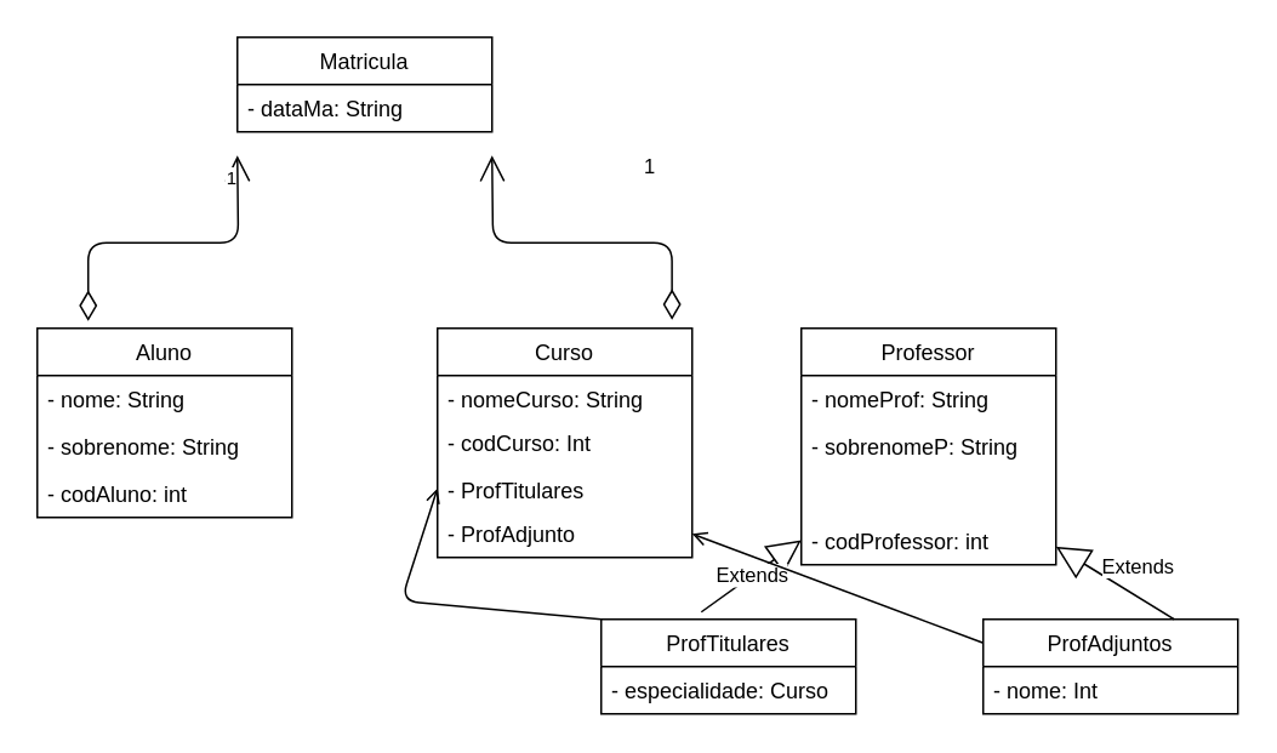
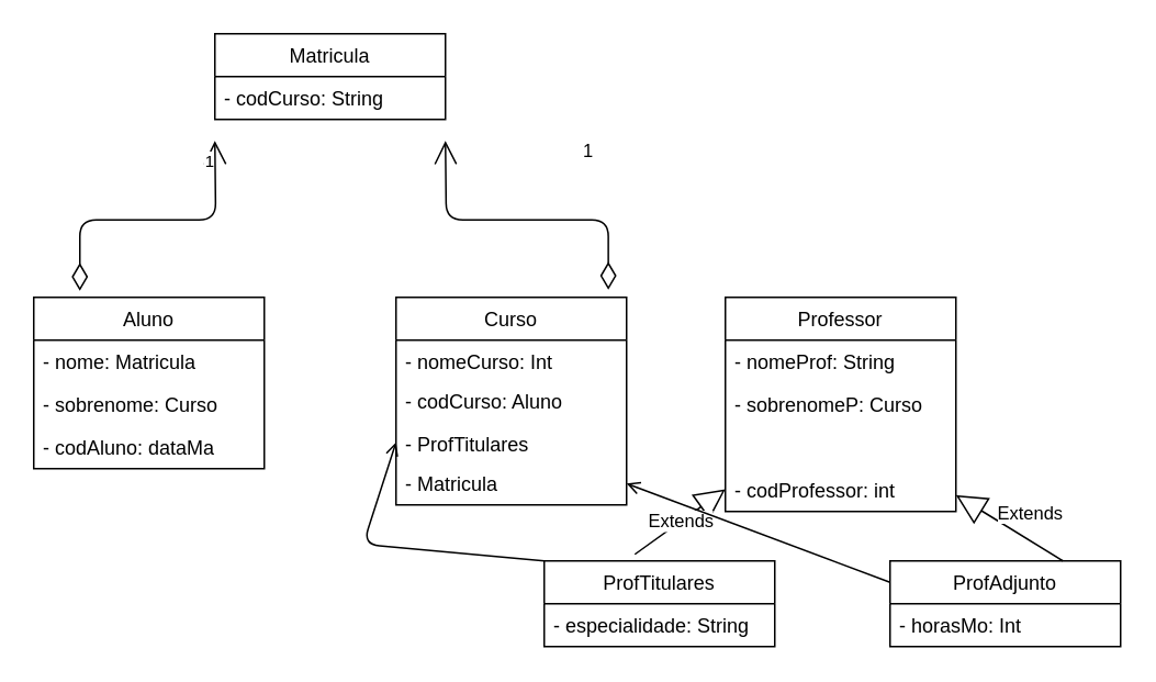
  <mxCell id="0" />
  <mxCell id="1" parent="0" />
  <mxCell id="2" value="Aluno" style="swimlane;fontStyle=0;childLayout=stackLayout;horizontal=1;startSize=26;fillColor=none;horizontalStack=0;resizeParent=1;resizeParentMax=0;resizeLast=0;collapsible=1;marginBottom=0;" vertex="1" parent="1"><mxGeometry x="20" y="180" width="140" height="104" as="geometry" /></mxCell>
- <mxCell id="3" value="- nome: String" style="text;strokeColor=none;fillColor=none;align=left;verticalAlign=top;spacingLeft=4;spacingRight=4;overflow=hidden;rotatable=0;points=[[0,0.5],[1,0.5]];portConstraint=eastwest;" vertex="1" parent="2"><mxGeometry y="26" width="140" height="26" as="geometry" /></mxCell>
- <mxCell id="4" value="- sobrenome: String" style="text;strokeColor=none;fillColor=none;align=left;verticalAlign=top;spacingLeft=4;spacingRight=4;overflow=hidden;rotatable=0;points=[[0,0.5],[1,0.5]];portConstraint=eastwest;" vertex="1" parent="2"><mxGeometry y="52" width="140" height="26" as="geometry" /></mxCell>
- <mxCell id="5" value="- codAluno: int" style="text;strokeColor=none;fillColor=none;align=left;verticalAlign=top;spacingLeft=4;spacingRight=4;overflow=hidden;rotatable=0;points=[[0,0.5],[1,0.5]];portConstraint=eastwest;" vertex="1" parent="2"><mxGeometry y="78" width="140" height="26" as="geometry" /></mxCell>
+ <mxCell id="3" value="- nome: Matricula" style="text;strokeColor=none;fillColor=none;align=left;verticalAlign=top;spacingLeft=4;spacingRight=4;overflow=hidden;rotatable=0;points=[[0,0.5],[1,0.5]];portConstraint=eastwest;" vertex="1" parent="2"><mxGeometry y="26" width="140" height="26" as="geometry" /></mxCell>
+ <mxCell id="4" value="- sobrenome: Curso" style="text;strokeColor=none;fillColor=none;align=left;verticalAlign=top;spacingLeft=4;spacingRight=4;overflow=hidden;rotatable=0;points=[[0,0.5],[1,0.5]];portConstraint=eastwest;" vertex="1" parent="2"><mxGeometry y="52" width="140" height="26" as="geometry" /></mxCell>
+ <mxCell id="5" value="- codAluno: dataMa" style="text;strokeColor=none;fillColor=none;align=left;verticalAlign=top;spacingLeft=4;spacingRight=4;overflow=hidden;rotatable=0;points=[[0,0.5],[1,0.5]];portConstraint=eastwest;" vertex="1" parent="2"><mxGeometry y="78" width="140" height="26" as="geometry" /></mxCell>
  <mxCell id="6" value="Curso" style="swimlane;fontStyle=0;childLayout=stackLayout;horizontal=1;startSize=26;fillColor=none;horizontalStack=0;resizeParent=1;resizeParentMax=0;resizeLast=0;collapsible=1;marginBottom=0;" vertex="1" parent="1"><mxGeometry x="240" y="180" width="140" height="126" as="geometry" /></mxCell>
- <mxCell id="7" value="- nomeCurso: String" style="text;strokeColor=none;fillColor=none;align=left;verticalAlign=top;spacingLeft=4;spacingRight=4;overflow=hidden;rotatable=0;points=[[0,0.5],[1,0.5]];portConstraint=eastwest;" vertex="1" parent="6"><mxGeometry y="26" width="140" height="24" as="geometry" /></mxCell>
- <mxCell id="8" value="- codCurso: Int" style="text;strokeColor=none;fillColor=none;align=left;verticalAlign=top;spacingLeft=4;spacingRight=4;overflow=hidden;rotatable=0;points=[[0,0.5],[1,0.5]];portConstraint=eastwest;" vertex="1" parent="6"><mxGeometry y="50" width="140" height="26" as="geometry" /></mxCell>
+ <mxCell id="7" value="- nomeCurso: Int" style="text;strokeColor=none;fillColor=none;align=left;verticalAlign=top;spacingLeft=4;spacingRight=4;overflow=hidden;rotatable=0;points=[[0,0.5],[1,0.5]];portConstraint=eastwest;" vertex="1" parent="6"><mxGeometry y="26" width="140" height="24" as="geometry" /></mxCell>
+ <mxCell id="8" value="- codCurso: Aluno" style="text;strokeColor=none;fillColor=none;align=left;verticalAlign=top;spacingLeft=4;spacingRight=4;overflow=hidden;rotatable=0;points=[[0,0.5],[1,0.5]];portConstraint=eastwest;" vertex="1" parent="6"><mxGeometry y="50" width="140" height="26" as="geometry" /></mxCell>
  <mxCell id="9" value="- ProfTitulares" style="text;strokeColor=none;fillColor=none;align=left;verticalAlign=top;spacingLeft=4;spacingRight=4;overflow=hidden;rotatable=0;points=[[0,0.5],[1,0.5]];portConstraint=eastwest;" vertex="1" parent="6"><mxGeometry y="76" width="140" height="24" as="geometry" /></mxCell>
- <mxCell id="10" value="- ProfAdjunto" style="text;strokeColor=none;fillColor=none;align=left;verticalAlign=top;spacingLeft=4;spacingRight=4;overflow=hidden;rotatable=0;points=[[0,0.5],[1,0.5]];portConstraint=eastwest;" vertex="1" parent="6"><mxGeometry y="100" width="140" height="26" as="geometry" /></mxCell>
+ <mxCell id="10" value="- Matricula" style="text;strokeColor=none;fillColor=none;align=left;verticalAlign=top;spacingLeft=4;spacingRight=4;overflow=hidden;rotatable=0;points=[[0,0.5],[1,0.5]];portConstraint=eastwest;" vertex="1" parent="6"><mxGeometry y="100" width="140" height="26" as="geometry" /></mxCell>
  <mxCell id="11" value="Professor" style="swimlane;fontStyle=0;childLayout=stackLayout;horizontal=1;startSize=26;fillColor=none;horizontalStack=0;resizeParent=1;resizeParentMax=0;resizeLast=0;collapsible=1;marginBottom=0;" vertex="1" parent="1"><mxGeometry x="440" y="180" width="140" height="130" as="geometry" /></mxCell>
  <mxCell id="12" value="- nomeProf: String" style="text;strokeColor=none;fillColor=none;align=left;verticalAlign=top;spacingLeft=4;spacingRight=4;overflow=hidden;rotatable=0;points=[[0,0.5],[1,0.5]];portConstraint=eastwest;" vertex="1" parent="11"><mxGeometry y="26" width="140" height="26" as="geometry" /></mxCell>
- <mxCell id="13" value="- sobrenomeP: String" style="text;strokeColor=none;fillColor=none;align=left;verticalAlign=top;spacingLeft=4;spacingRight=4;overflow=hidden;rotatable=0;points=[[0,0.5],[1,0.5]];portConstraint=eastwest;" vertex="1" parent="11"><mxGeometry y="52" width="140" height="78" as="geometry" /></mxCell>
+ <mxCell id="13" value="- sobrenomeP: Curso" style="text;strokeColor=none;fillColor=none;align=left;verticalAlign=top;spacingLeft=4;spacingRight=4;overflow=hidden;rotatable=0;points=[[0,0.5],[1,0.5]];portConstraint=eastwest;" vertex="1" parent="11"><mxGeometry y="52" width="140" height="78" as="geometry" /></mxCell>
  <mxCell id="14" value="- codProfessor: int" style="text;strokeColor=none;fillColor=none;align=left;verticalAlign=top;spacingLeft=4;spacingRight=4;overflow=hidden;rotatable=0;points=[[0,0.5],[1,0.5]];portConstraint=eastwest;" vertex="1" parent="1"><mxGeometry x="440" y="284" width="140" height="26" as="geometry" /></mxCell>
  <mxCell id="15" value="ProfTitulares" style="swimlane;fontStyle=0;childLayout=stackLayout;horizontal=1;startSize=26;fillColor=none;horizontalStack=0;resizeParent=1;resizeParentMax=0;resizeLast=0;collapsible=1;marginBottom=0;" vertex="1" parent="1"><mxGeometry x="330" y="340" width="140" height="52" as="geometry" /></mxCell>
- <mxCell id="16" value="- especialidade: Curso" style="text;strokeColor=none;fillColor=none;align=left;verticalAlign=top;spacingLeft=4;spacingRight=4;overflow=hidden;rotatable=0;points=[[0,0.5],[1,0.5]];portConstraint=eastwest;" vertex="1" parent="15"><mxGeometry y="26" width="140" height="26" as="geometry" /></mxCell>
- <mxCell id="17" value="ProfAdjuntos" style="swimlane;fontStyle=0;childLayout=stackLayout;horizontal=1;startSize=26;fillColor=none;horizontalStack=0;resizeParent=1;resizeParentMax=0;resizeLast=0;collapsible=1;marginBottom=0;" vertex="1" parent="1"><mxGeometry x="540" y="340" width="140" height="52" as="geometry" /></mxCell>
- <mxCell id="18" value="- nome: Int" style="text;strokeColor=none;fillColor=none;align=left;verticalAlign=top;spacingLeft=4;spacingRight=4;overflow=hidden;rotatable=0;points=[[0,0.5],[1,0.5]];portConstraint=eastwest;" vertex="1" parent="17"><mxGeometry y="26" width="140" height="26" as="geometry" /></mxCell>
+ <mxCell id="16" value="- especialidade: String" style="text;strokeColor=none;fillColor=none;align=left;verticalAlign=top;spacingLeft=4;spacingRight=4;overflow=hidden;rotatable=0;points=[[0,0.5],[1,0.5]];portConstraint=eastwest;" vertex="1" parent="15"><mxGeometry y="26" width="140" height="26" as="geometry" /></mxCell>
+ <mxCell id="17" value="ProfAdjunto" style="swimlane;fontStyle=0;childLayout=stackLayout;horizontal=1;startSize=26;fillColor=none;horizontalStack=0;resizeParent=1;resizeParentMax=0;resizeLast=0;collapsible=1;marginBottom=0;" vertex="1" parent="1"><mxGeometry x="540" y="340" width="140" height="52" as="geometry" /></mxCell>
+ <mxCell id="18" value="- horasMo: Int" style="text;strokeColor=none;fillColor=none;align=left;verticalAlign=top;spacingLeft=4;spacingRight=4;overflow=hidden;rotatable=0;points=[[0,0.5],[1,0.5]];portConstraint=eastwest;" vertex="1" parent="17"><mxGeometry y="26" width="140" height="26" as="geometry" /></mxCell>
  <mxCell id="19" value="Extends" style="endArrow=block;endSize=16;endFill=0;html=1;exitX=0.393;exitY=-0.077;exitDx=0;exitDy=0;exitPerimeter=0;" edge="1" parent="1" source="15"><mxGeometry width="160" relative="1" as="geometry"><mxPoint x="280" y="296.5" as="sourcePoint" /><mxPoint x="440" y="296.5" as="targetPoint" /></mxGeometry></mxCell>
  <mxCell id="20" value="Extends" style="endArrow=block;endSize=16;endFill=0;html=1;exitX=0.75;exitY=0;exitDx=0;exitDy=0;" edge="1" parent="1" source="17"><mxGeometry x="-0.125" y="-15" width="160" relative="1" as="geometry"><mxPoint x="640" y="330" as="sourcePoint" /><mxPoint x="580" y="300" as="targetPoint" /><mxPoint y="1" as="offset" /></mxGeometry></mxCell>
  <mxCell id="21" value="Matricula" style="swimlane;fontStyle=0;childLayout=stackLayout;horizontal=1;startSize=26;fillColor=none;horizontalStack=0;resizeParent=1;resizeParentMax=0;resizeLast=0;collapsible=1;marginBottom=0;" vertex="1" parent="1"><mxGeometry x="130" y="20" width="140" height="52" as="geometry" /></mxCell>
- <mxCell id="22" value="- dataMa: String" style="text;strokeColor=none;fillColor=none;align=left;verticalAlign=top;spacingLeft=4;spacingRight=4;overflow=hidden;rotatable=0;points=[[0,0.5],[1,0.5]];portConstraint=eastwest;" vertex="1" parent="21"><mxGeometry y="26" width="140" height="26" as="geometry" /></mxCell>
+ <mxCell id="22" value="- codCurso: String" style="text;strokeColor=none;fillColor=none;align=left;verticalAlign=top;spacingLeft=4;spacingRight=4;overflow=hidden;rotatable=0;points=[[0,0.5],[1,0.5]];portConstraint=eastwest;" vertex="1" parent="21"><mxGeometry y="26" width="140" height="26" as="geometry" /></mxCell>
  <mxCell id="23" value="" style="endArrow=open;html=1;endSize=12;startArrow=diamondThin;startSize=14;startFill=0;edgeStyle=orthogonalEdgeStyle;exitX=0.2;exitY=-0.038;exitDx=0;exitDy=0;exitPerimeter=0;entryX=0;entryY=0.5;entryDx=0;entryDy=0;" edge="1" parent="1" source="2"><mxGeometry relative="1" as="geometry"><mxPoint x="20" y="420" as="sourcePoint" /><mxPoint x="130" y="85" as="targetPoint" /></mxGeometry></mxCell>
  <mxCell id="24" value="1" style="resizable=0;html=1;align=right;verticalAlign=top;labelBackgroundColor=#ffffff;fontSize=10;" connectable="0" vertex="1" parent="23"><mxGeometry x="1" relative="1" as="geometry" /></mxCell>
  <mxCell id="25" value="1" style="endArrow=open;html=1;endSize=12;startArrow=diamondThin;startSize=14;startFill=0;edgeStyle=orthogonalEdgeStyle;align=left;verticalAlign=bottom;entryX=1;entryY=0.5;entryDx=0;entryDy=0;exitX=0.921;exitY=-0.037;exitDx=0;exitDy=0;exitPerimeter=0;" edge="1" parent="1" source="6"><mxGeometry x="-0.375" y="-33" relative="1" as="geometry"><mxPoint x="20" y="420" as="sourcePoint" /><mxPoint x="270" y="85" as="targetPoint" /><mxPoint as="offset" /></mxGeometry></mxCell>
  <mxCell id="26" value="" style="html=1;verticalAlign=bottom;endArrow=open;entryX=1;entryY=0.5;entryDx=0;entryDy=0;exitX=0;exitY=0.25;exitDx=0;exitDy=0;" edge="1" parent="1" source="17" target="10"><mxGeometry width="80" relative="1" as="geometry"><mxPoint x="20" y="420" as="sourcePoint" /><mxPoint x="100" y="420" as="targetPoint" /></mxGeometry></mxCell>
  <mxCell id="27" value="" style="html=1;verticalAlign=bottom;endArrow=open;entryX=0;entryY=0.5;entryDx=0;entryDy=0;exitX=0;exitY=0;exitDx=0;exitDy=0;" edge="1" parent="1" source="15" target="9"><mxGeometry width="80" relative="1" as="geometry"><mxPoint x="20" y="420" as="sourcePoint" /><mxPoint x="100" y="420" as="targetPoint" /><Array as="points"><mxPoint x="220" y="330" /></Array></mxGeometry></mxCell>
